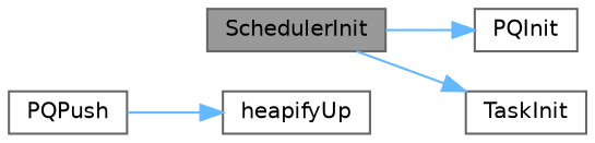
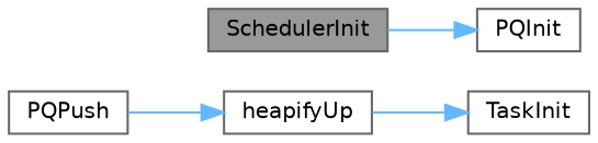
  digraph {
    rankdir=LR
    node [color=grey40 fillcolor=white fontname=Helvetica fontsize=10 shape=box style=filled]
    edge [color=steelblue1 fontname=Helvetica fontsize=10 labelfontname=Helvetica labelfontsize=10 style=solid]
    n1 [color=gray40 fillcolor=grey60 fontcolor=black height=0.2 label=SchedulerInit width=0.4]
    n2 [height=0.2 label=PQInit width=0.4]
    n3 [height=0.2 label=TaskInit width=0.4]
    n4 [height=0.2 label=PQPush width=0.4]
    n5 [height=0.2 label=heapifyUp width=0.4]
    n1 -> n2
-   n1 -> n3
+   n5 -> n3
    n4 -> n5
  }
